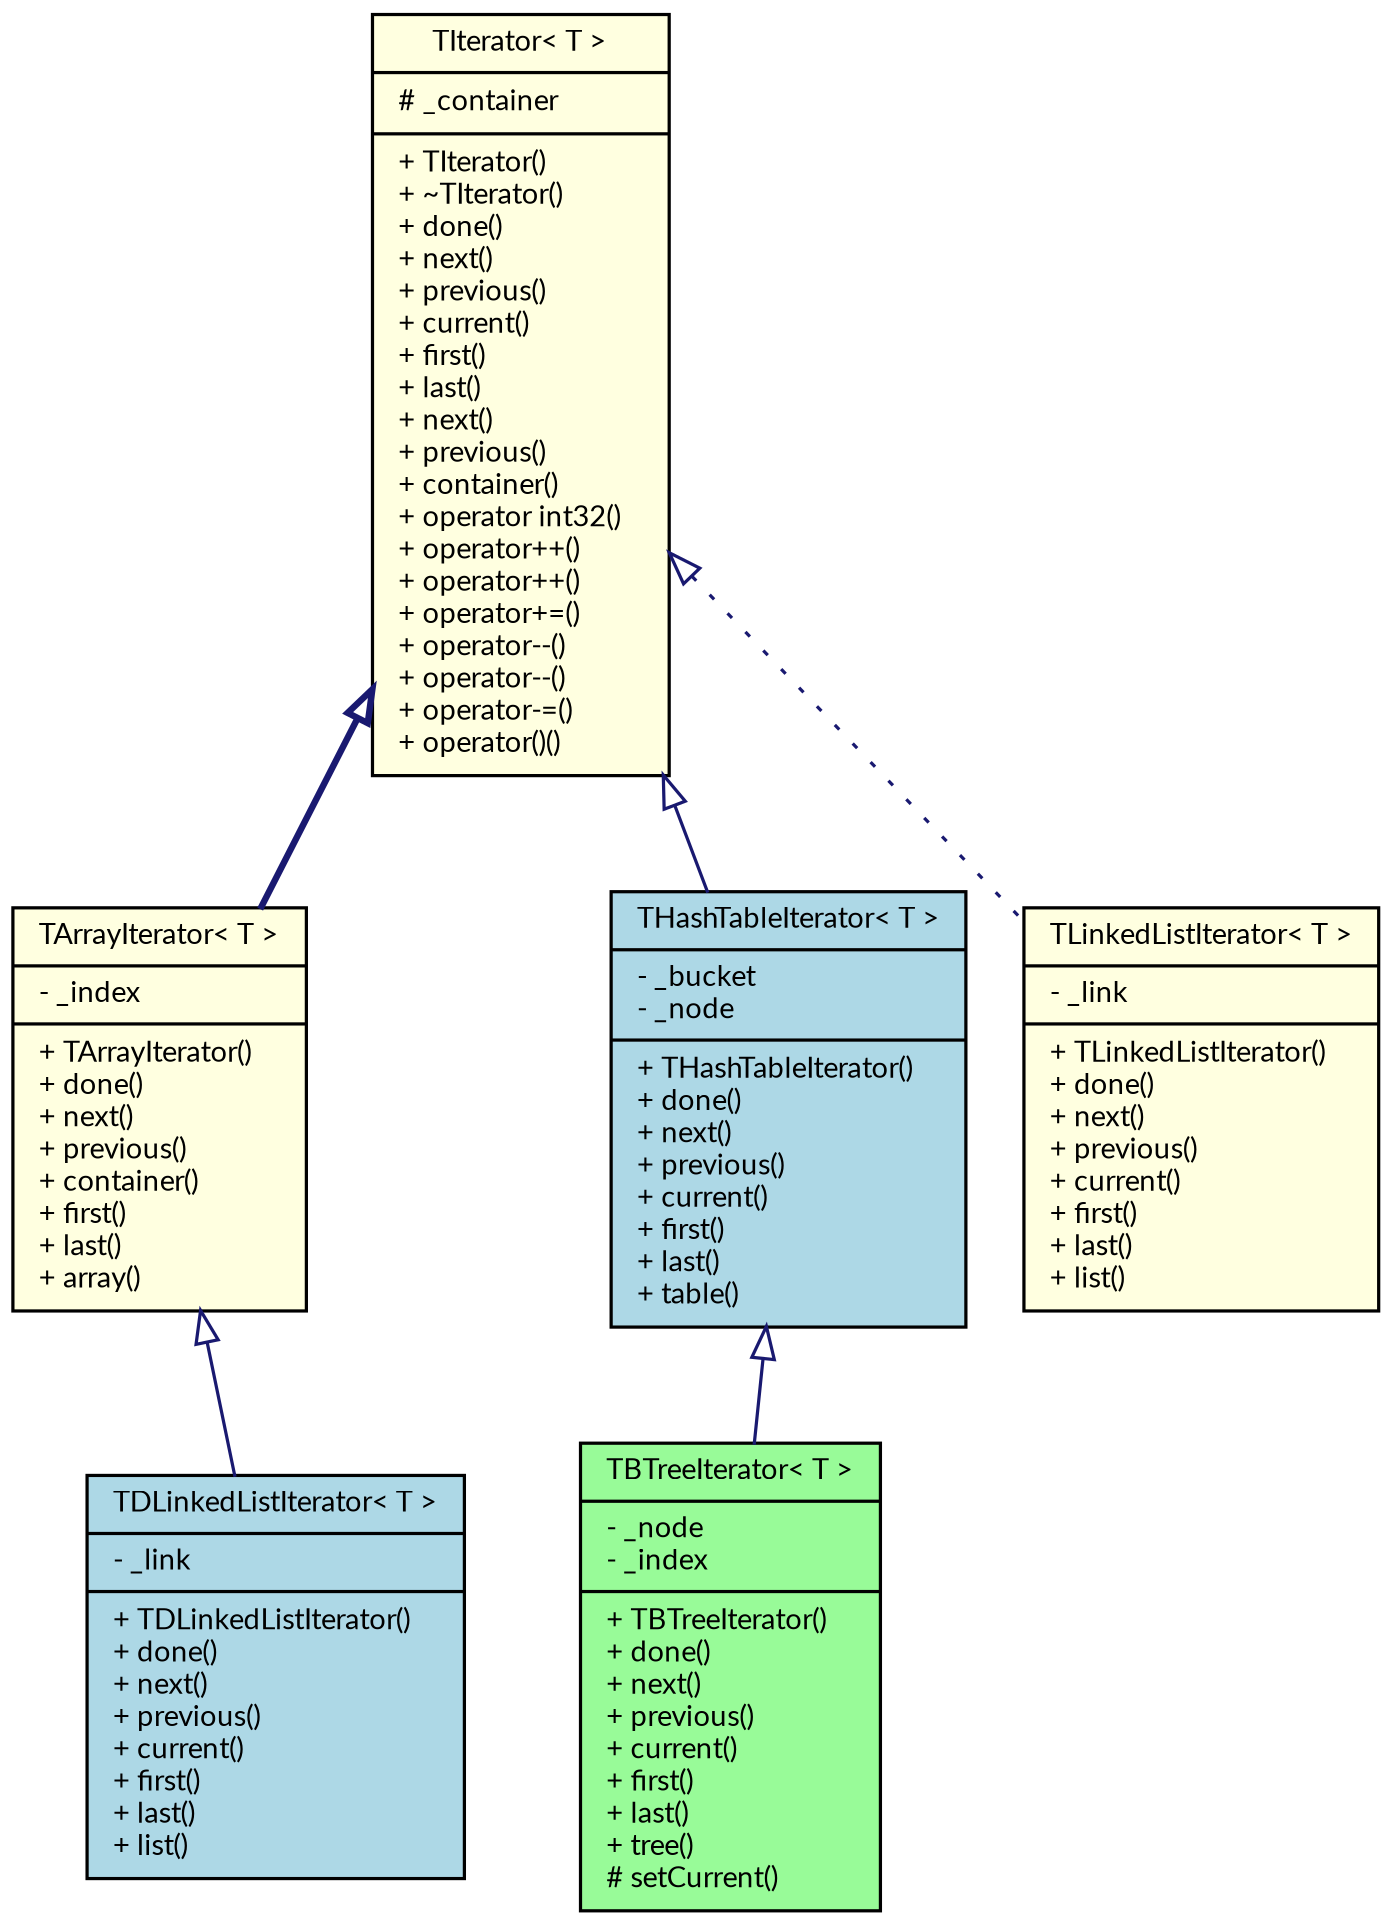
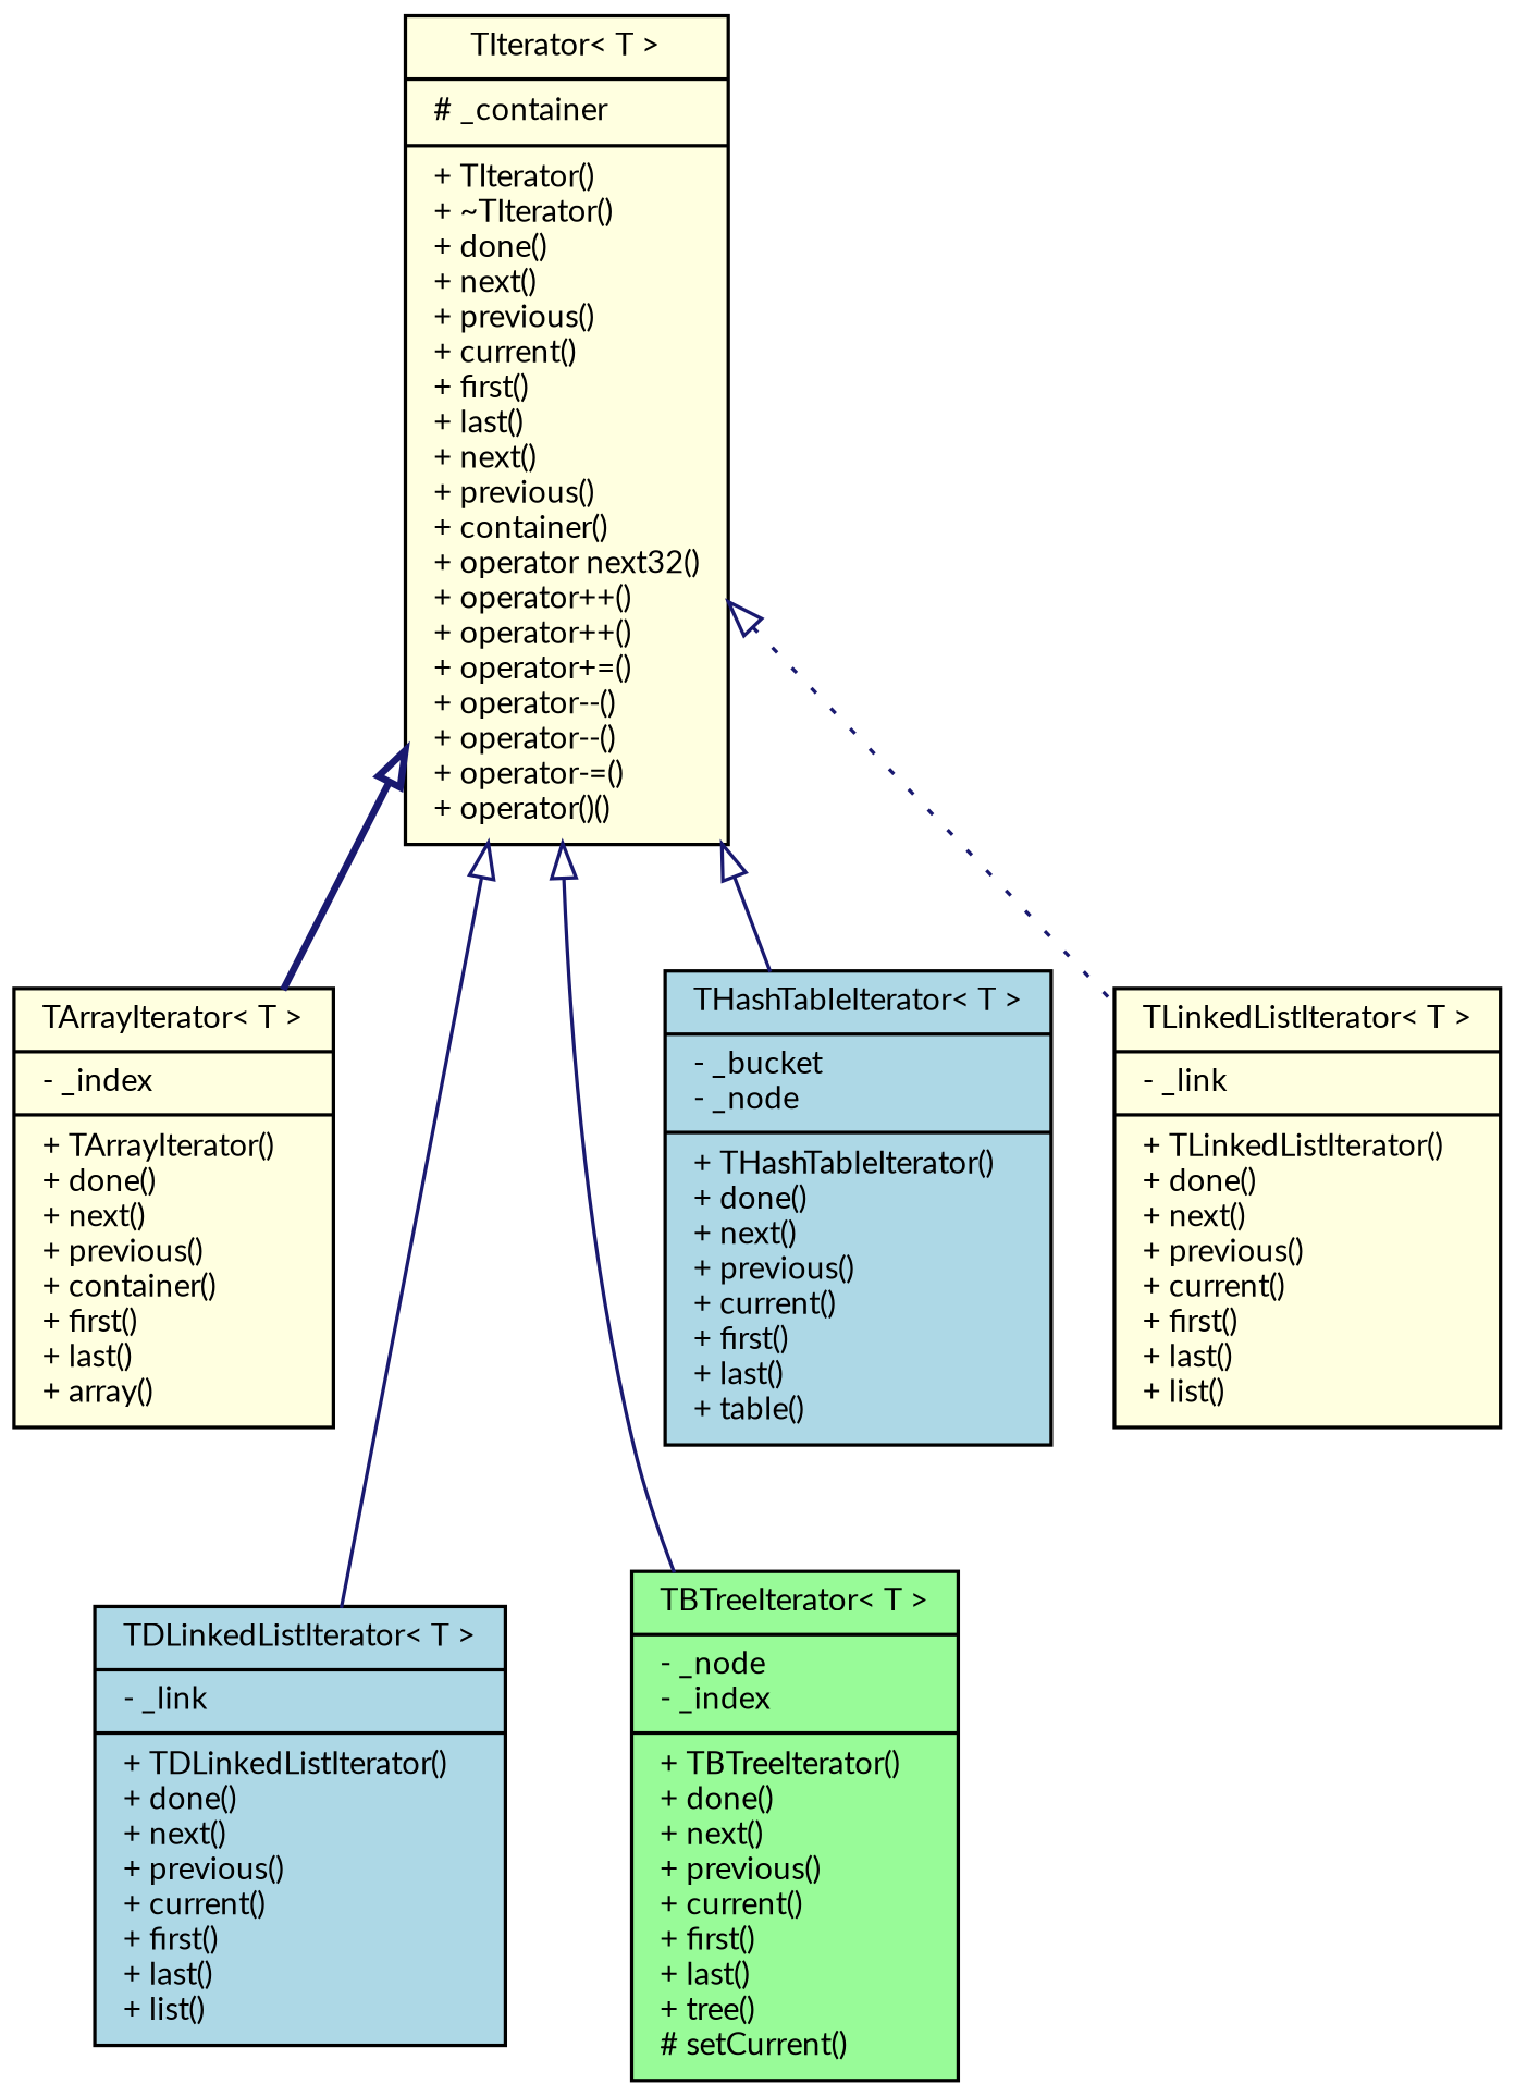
  digraph {
    fontname=Lato
    node [color=black fillcolor=lightyellow fontname=Lato fontsize=9 shape=record style=filled]
    edge [arrowtail=empty color=midnightblue dir=back fontname=Lato fontsize=9 labelfontname=Arial labelfontsize=9 style=solid]
-   n1 [fontcolor=black height=0.2 label="{TIterator\< T \>\n|# _container\l|+ TIterator()\l+ ~TIterator()\l+ done()\l+ next()\l+ previous()\l+ current()\l+ first()\l+ last()\l+ next()\l+ previous()\l+ container()\l+ operator int32()\l+ operator++()\l+ operator++()\l+ operator+=()\l+ operator--()\l+ operator--()\l+ operator-=()\l+ operator()()\l}" width=0.4]
+   n1 [fontcolor=black height=0.2 label="{TIterator\< T \>\n|# _container\l|+ TIterator()\l+ ~TIterator()\l+ done()\l+ next()\l+ previous()\l+ current()\l+ first()\l+ last()\l+ next()\l+ previous()\l+ container()\l+ operator next32()\l+ operator++()\l+ operator++()\l+ operator+=()\l+ operator--()\l+ operator--()\l+ operator-=()\l+ operator()()\l}" width=0.4]
    n2 [height=0.2 label="{TArrayIterator\< T \>\n|- _index\l|+ TArrayIterator()\l+ done()\l+ next()\l+ previous()\l+ container()\l+ first()\l+ last()\l+ array()\l}" width=0.4]
    n3 [fillcolor=palegreen height=0.2 label="{TBTreeIterator\< T \>\n|- _node\l- _index\l|+ TBTreeIterator()\l+ done()\l+ next()\l+ previous()\l+ current()\l+ first()\l+ last()\l+ tree()\l# setCurrent()\l}" width=0.4]
    n4 [fillcolor=lightblue height=0.2 label="{TDLinkedListIterator\< T \>\n|- _link\l|+ TDLinkedListIterator()\l+ done()\l+ next()\l+ previous()\l+ current()\l+ first()\l+ last()\l+ list()\l}" width=0.4]
    n5 [fillcolor=lightblue height=0.2 label="{THashTableIterator\< T \>\n|- _bucket\l- _node\l|+ THashTableIterator()\l+ done()\l+ next()\l+ previous()\l+ current()\l+ first()\l+ last()\l+ table()\l}" width=0.4]
    n6 [height=0.2 label="{TLinkedListIterator\< T \>\n|- _link\l|+ TLinkedListIterator()\l+ done()\l+ next()\l+ previous()\l+ current()\l+ first()\l+ last()\l+ list()\l}" width=0.4]
    n1 -> n2 [style=bold]
-   n5 -> n3
-   n2 -> n4
+   n1 -> n3
+   n1 -> n4
    n1 -> n5
    n1 -> n6 [style=dotted]
  }
